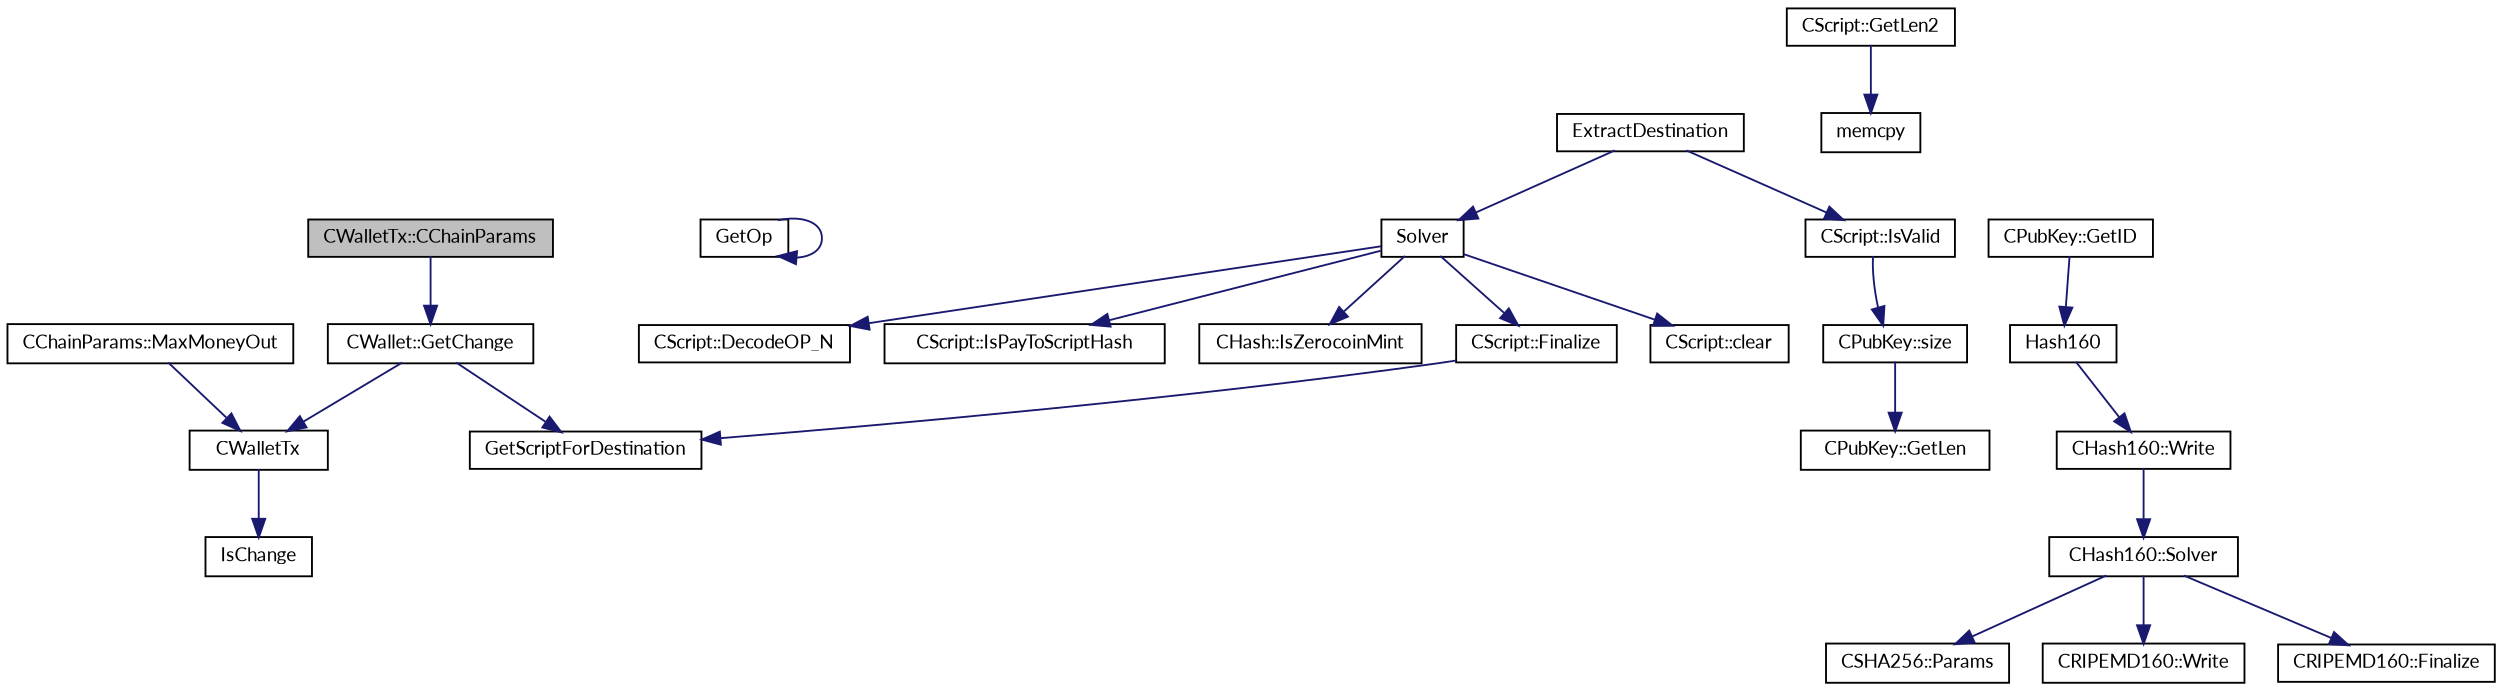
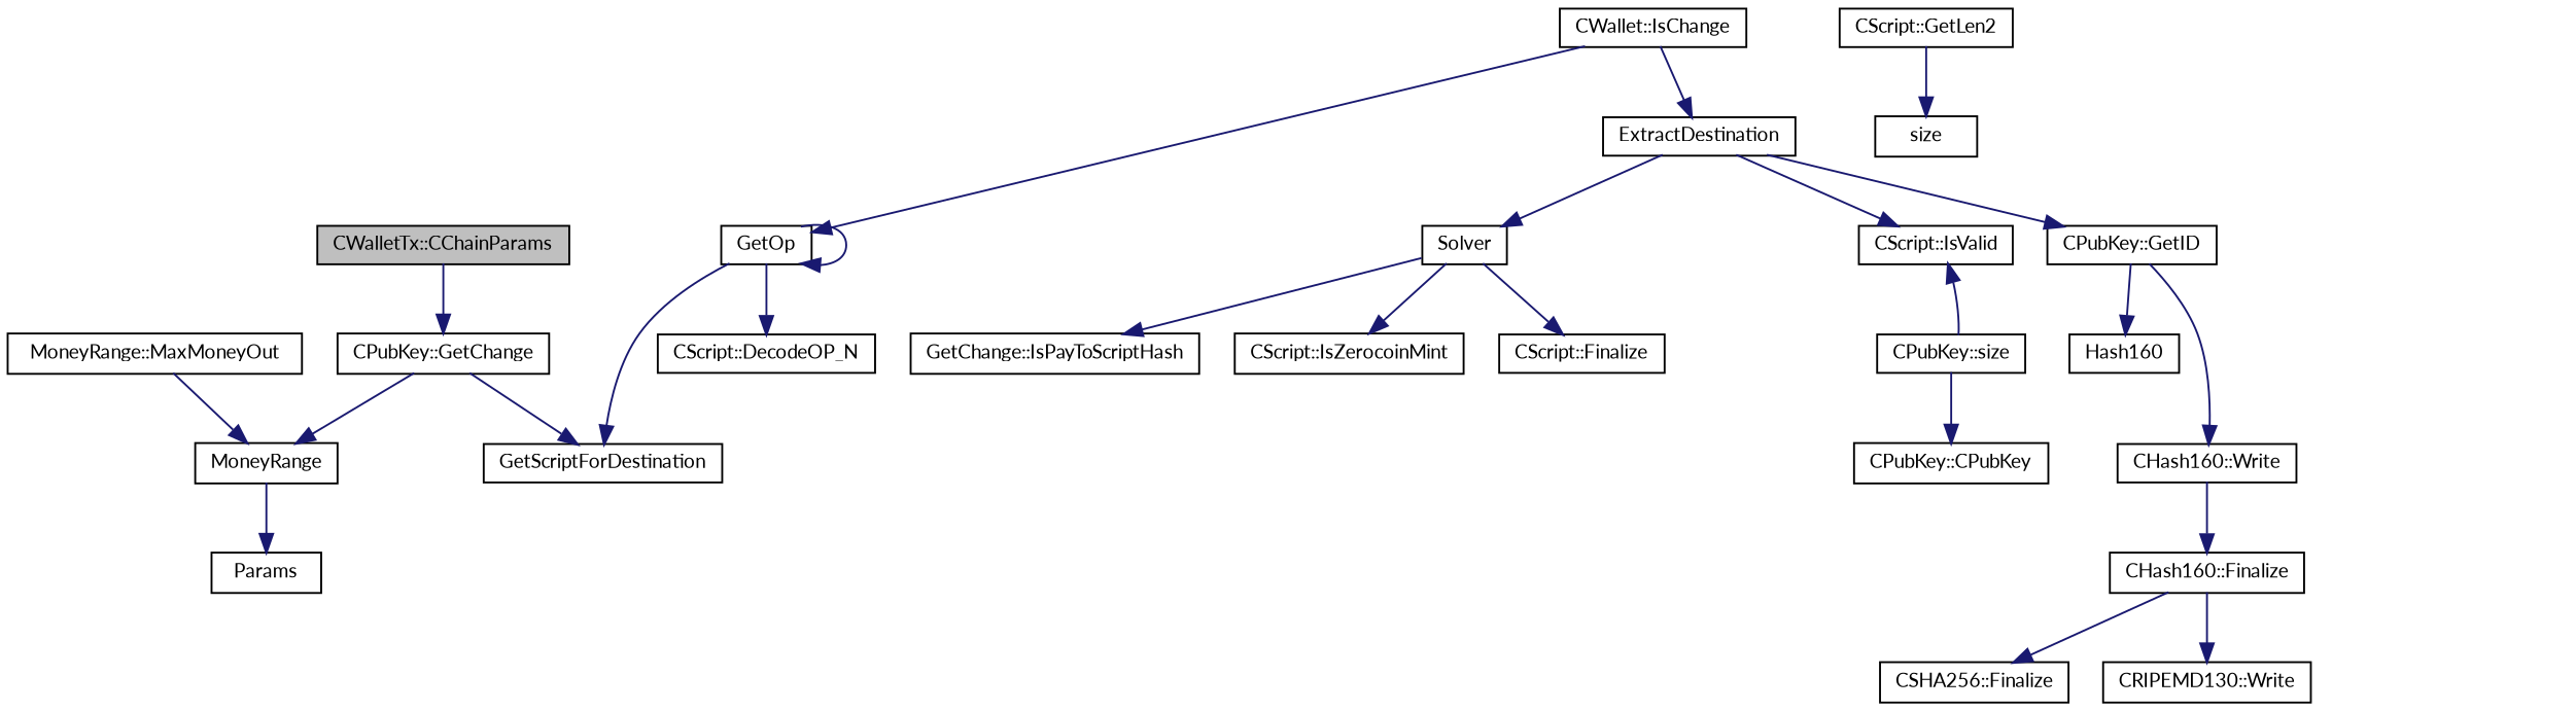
  digraph {
    fontname=Lato
    rankdir=TB
    node [color=black fillcolor=white fontname=Lato fontsize=10 shape=record style=filled]
    edge [color=midnightblue fontname=Lato fontsize=10 labelfontname=Helvetica labelfontsize=10 style=solid]
    n1 [fillcolor=grey75 fontcolor=black height=0.2 label="CWalletTx::CChainParams" width=0.4]
-   n2 [height=0.2 label="CWallet::GetChange" width=0.4]
-   n3 [height=0.2 label=CWalletTx width=0.4]
+   n2 [height=0.2 label="CPubKey::GetChange" width=0.4]
+   n3 [height=0.2 label=MoneyRange width=0.4]
    n4 [height=0.2 label=GetScriptForDestination width=0.4]
-   n5 [height=0.2 label=IsChange width=0.4]
+   n5 [height=0.2 label=Params width=0.4]
+   n6 [height=0.2 label="CWallet::IsChange" width=0.4]
    n7 [height=0.2 label=GetOp width=0.4]
    n8 [height=0.2 label=ExtractDestination width=0.4]
-   n9 [height=0.2 label="CChainParams::MaxMoneyOut" width=0.4]
+   n9 [height=0.2 label="MoneyRange::MaxMoneyOut" width=0.4]
    n10 [height=0.2 label=Solver width=0.4]
    n11 [height=0.2 label="CScript::IsValid" width=0.4]
    n12 [height=0.2 label="CPubKey::GetID" width=0.4]
-   n13 [height=0.2 label="CScript::IsPayToScriptHash" width=0.4]
-   n14 [height=0.2 label="CHash::IsZerocoinMint" width=0.4]
+   n13 [height=0.2 label="GetChange::IsPayToScriptHash" width=0.4]
+   n14 [height=0.2 label="CScript::IsZerocoinMint" width=0.4]
    n15 [height=0.2 label="CScript::Finalize" width=0.4]
-   n16 [height=0.2 label="CScript::clear" width=0.4]
    n17 [height=0.2 label="CScript::DecodeOP_N" width=0.4]
    n18 [height=0.2 label="CPubKey::size" width=0.4]
    n19 [height=0.2 label=Hash160 width=0.4]
    n20 [height=0.2 label="CScript::GetLen2" width=0.4]
-   n21 [height=0.2 label=memcpy width=0.4]
-   n22 [height=0.2 label="CPubKey::GetLen" width=0.4]
+   n21 [height=0.2 label=size width=0.4]
+   n22 [height=0.2 label="CPubKey::CPubKey" width=0.4]
    n23 [height=0.2 label="CHash160::Write" width=0.4]
-   n24 [height=0.2 label="CHash160::Solver" width=0.4]
-   n25 [height=0.2 label="CSHA256::Params" width=0.4]
-   n26 [height=0.2 label="CRIPEMD160::Write" width=0.4]
-   n27 [height=0.2 label="CRIPEMD160::Finalize" width=0.4]
+   n24 [height=0.2 label="CHash160::Finalize" width=0.4]
+   n25 [height=0.2 label="CSHA256::Finalize" width=0.4]
+   n26 [height=0.2 label="CRIPEMD130::Write" width=0.4]
    n1 -> n2
    n2 -> n3
    n2 -> n4
    n3 -> n5
-   n15 -> n4
+   n6 -> n7
+   n6 -> n8
+   n7 -> n4
    n7 -> n7
    n8 -> n10
    n8 -> n11
+   n8 -> n12
    n9 -> n3
    n10 -> n13
    n10 -> n14
    n10 -> n15
-   n10 -> n16
-   n10 -> n17
-   n11 -> n18
+   n7 -> n17
+   n18 -> n11
    n12 -> n19
    n18 -> n22
-   n19 -> n23
+   n12 -> n23
    n20 -> n21
    n23 -> n24
    n24 -> n25
    n24 -> n26
-   n24 -> n27
  }
